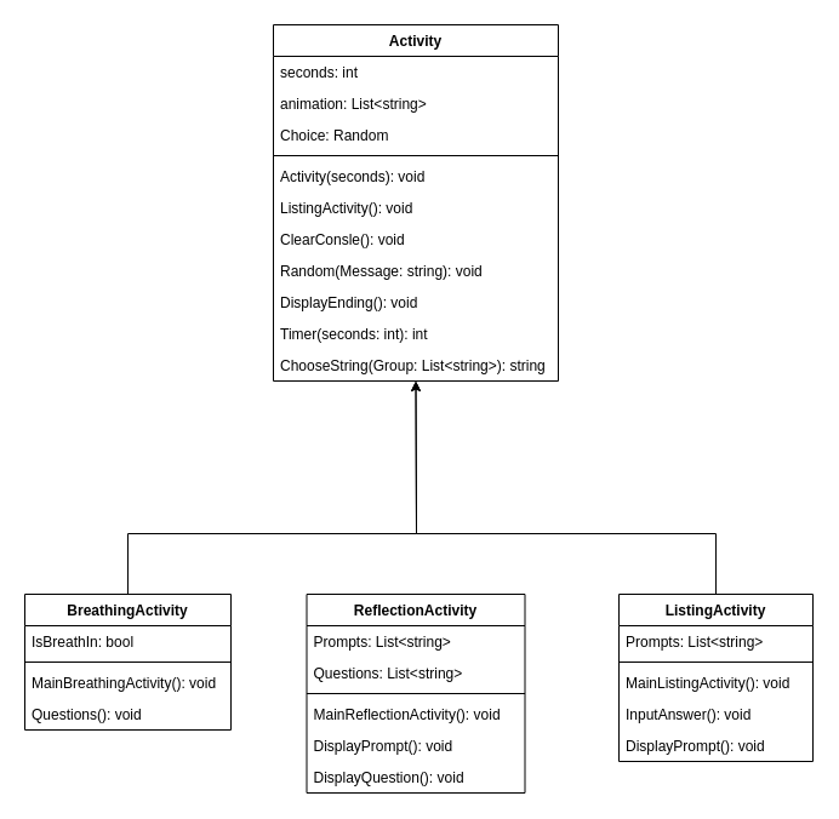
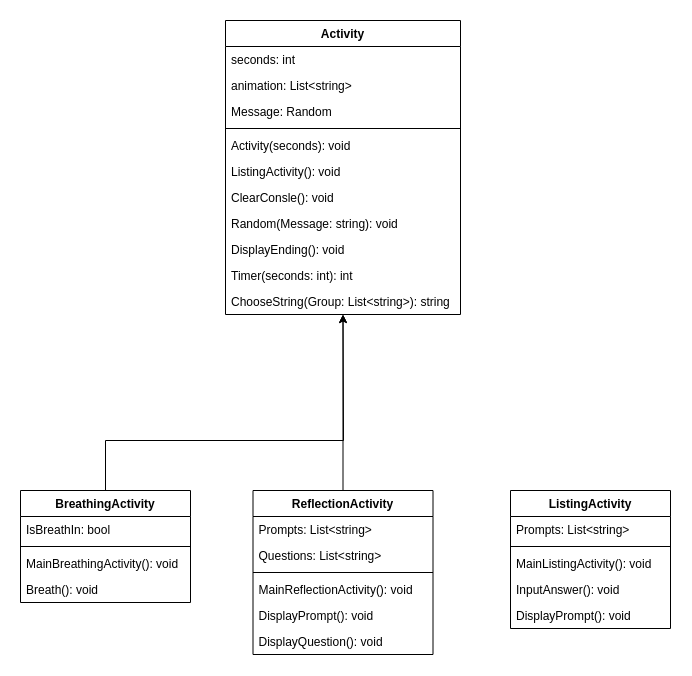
  <mxCell id="0" />
  <mxCell id="1" parent="0" />
  <mxCell id="2" value="ReflectionActivity" style="swimlane;fontStyle=1;align=center;verticalAlign=top;childLayout=stackLayout;horizontal=1;startSize=26;horizontalStack=0;resizeParent=1;resizeParentMax=0;resizeLast=0;collapsible=1;marginBottom=0;" parent="1" vertex="1"><mxGeometry x="252.5" y="490" width="180" height="164" as="geometry" /></mxCell>
  <mxCell id="3" value="Prompts: List&lt;string&gt;" style="text;strokeColor=none;fillColor=none;align=left;verticalAlign=top;spacingLeft=4;spacingRight=4;overflow=hidden;rotatable=0;points=[[0,0.5],[1,0.5]];portConstraint=eastwest;" parent="2" vertex="1"><mxGeometry y="26" width="180" height="26" as="geometry" /></mxCell>
  <mxCell id="4" value="Questions: List&lt;string&gt;" style="text;strokeColor=none;fillColor=none;align=left;verticalAlign=top;spacingLeft=4;spacingRight=4;overflow=hidden;rotatable=0;points=[[0,0.5],[1,0.5]];portConstraint=eastwest;" parent="2" vertex="1"><mxGeometry y="52" width="180" height="26" as="geometry" /></mxCell>
  <mxCell id="5" value="" style="line;strokeWidth=1;fillColor=none;align=left;verticalAlign=middle;spacingTop=-1;spacingLeft=3;spacingRight=3;rotatable=0;labelPosition=right;points=[];portConstraint=eastwest;strokeColor=inherit;" parent="2" vertex="1"><mxGeometry y="78" width="180" height="8" as="geometry" /></mxCell>
  <mxCell id="6" value="MainReflectionActivity(): void" style="text;strokeColor=none;fillColor=none;align=left;verticalAlign=top;spacingLeft=4;spacingRight=4;overflow=hidden;rotatable=0;points=[[0,0.5],[1,0.5]];portConstraint=eastwest;" parent="2" vertex="1"><mxGeometry y="86" width="180" height="26" as="geometry" /></mxCell>
  <mxCell id="7" value="DisplayPrompt(): void" style="text;strokeColor=none;fillColor=none;align=left;verticalAlign=top;spacingLeft=4;spacingRight=4;overflow=hidden;rotatable=0;points=[[0,0.5],[1,0.5]];portConstraint=eastwest;" parent="2" vertex="1"><mxGeometry y="112" width="180" height="26" as="geometry" /></mxCell>
  <mxCell id="8" value="DisplayQuestion(): void" style="text;strokeColor=none;fillColor=none;align=left;verticalAlign=top;spacingLeft=4;spacingRight=4;overflow=hidden;rotatable=0;points=[[0,0.5],[1,0.5]];portConstraint=eastwest;" parent="2" vertex="1"><mxGeometry y="138" width="180" height="26" as="geometry" /></mxCell>
  <mxCell id="9" value="ListingActivity" style="swimlane;fontStyle=1;align=center;verticalAlign=top;childLayout=stackLayout;horizontal=1;startSize=26;horizontalStack=0;resizeParent=1;resizeParentMax=0;resizeLast=0;collapsible=1;marginBottom=0;" parent="1" vertex="1"><mxGeometry x="510" y="490" width="160" height="138" as="geometry" /></mxCell>
  <mxCell id="10" value="Prompts: List&lt;string&gt;" style="text;strokeColor=none;fillColor=none;align=left;verticalAlign=top;spacingLeft=4;spacingRight=4;overflow=hidden;rotatable=0;points=[[0,0.5],[1,0.5]];portConstraint=eastwest;" parent="9" vertex="1"><mxGeometry y="26" width="160" height="26" as="geometry" /></mxCell>
  <mxCell id="11" value="" style="line;strokeWidth=1;fillColor=none;align=left;verticalAlign=middle;spacingTop=-1;spacingLeft=3;spacingRight=3;rotatable=0;labelPosition=right;points=[];portConstraint=eastwest;strokeColor=inherit;" parent="9" vertex="1"><mxGeometry y="52" width="160" height="8" as="geometry" /></mxCell>
  <mxCell id="12" value="MainListingActivity(): void" style="text;strokeColor=none;fillColor=none;align=left;verticalAlign=top;spacingLeft=4;spacingRight=4;overflow=hidden;rotatable=0;points=[[0,0.5],[1,0.5]];portConstraint=eastwest;" parent="9" vertex="1"><mxGeometry y="60" width="160" height="26" as="geometry" /></mxCell>
  <mxCell id="13" value="InputAnswer(): void" style="text;strokeColor=none;fillColor=none;align=left;verticalAlign=top;spacingLeft=4;spacingRight=4;overflow=hidden;rotatable=0;points=[[0,0.5],[1,0.5]];portConstraint=eastwest;" parent="9" vertex="1"><mxGeometry y="86" width="160" height="26" as="geometry" /></mxCell>
  <mxCell id="14" value="DisplayPrompt(): void" style="text;strokeColor=none;fillColor=none;align=left;verticalAlign=top;spacingLeft=4;spacingRight=4;overflow=hidden;rotatable=0;points=[[0,0.5],[1,0.5]];portConstraint=eastwest;" parent="9" vertex="1"><mxGeometry y="112" width="160" height="26" as="geometry" /></mxCell>
  <mxCell id="15" value="BreathingActivity" style="swimlane;fontStyle=1;align=center;verticalAlign=top;childLayout=stackLayout;horizontal=1;startSize=26;horizontalStack=0;resizeParent=1;resizeParentMax=0;resizeLast=0;collapsible=1;marginBottom=0;" parent="1" vertex="1"><mxGeometry x="20" y="490" width="170" height="112" as="geometry" /></mxCell>
  <mxCell id="16" value="IsBreathIn: bool" style="text;strokeColor=none;fillColor=none;align=left;verticalAlign=top;spacingLeft=4;spacingRight=4;overflow=hidden;rotatable=0;points=[[0,0.5],[1,0.5]];portConstraint=eastwest;" parent="15" vertex="1"><mxGeometry y="26" width="170" height="26" as="geometry" /></mxCell>
  <mxCell id="17" value="" style="line;strokeWidth=1;fillColor=none;align=left;verticalAlign=middle;spacingTop=-1;spacingLeft=3;spacingRight=3;rotatable=0;labelPosition=right;points=[];portConstraint=eastwest;strokeColor=inherit;" parent="15" vertex="1"><mxGeometry y="52" width="170" height="8" as="geometry" /></mxCell>
  <mxCell id="18" value="MainBreathingActivity(): void" style="text;strokeColor=none;fillColor=none;align=left;verticalAlign=top;spacingLeft=4;spacingRight=4;overflow=hidden;rotatable=0;points=[[0,0.5],[1,0.5]];portConstraint=eastwest;" parent="15" vertex="1"><mxGeometry y="60" width="170" height="26" as="geometry" /></mxCell>
- <mxCell id="19" value="Questions(): void" style="text;strokeColor=none;fillColor=none;align=left;verticalAlign=top;spacingLeft=4;spacingRight=4;overflow=hidden;rotatable=0;points=[[0,0.5],[1,0.5]];portConstraint=eastwest;" parent="15" vertex="1"><mxGeometry y="86" width="170" height="26" as="geometry" /></mxCell>
+ <mxCell id="19" value="Breath(): void" style="text;strokeColor=none;fillColor=none;align=left;verticalAlign=top;spacingLeft=4;spacingRight=4;overflow=hidden;rotatable=0;points=[[0,0.5],[1,0.5]];portConstraint=eastwest;" parent="15" vertex="1"><mxGeometry y="86" width="170" height="26" as="geometry" /></mxCell>
  <mxCell id="20" value="Activity" style="swimlane;fontStyle=1;align=center;verticalAlign=top;childLayout=stackLayout;horizontal=1;startSize=26;horizontalStack=0;resizeParent=1;resizeParentMax=0;resizeLast=0;collapsible=1;marginBottom=0;" parent="1" vertex="1"><mxGeometry x="225" y="20" width="235" height="294" as="geometry"><mxRectangle x="345" y="40" width="80" height="30" as="alternateBounds" /></mxGeometry></mxCell>
  <mxCell id="21" value="seconds: int" style="text;strokeColor=none;fillColor=none;align=left;verticalAlign=top;spacingLeft=4;spacingRight=4;overflow=hidden;rotatable=0;points=[[0,0.5],[1,0.5]];portConstraint=eastwest;" parent="20" vertex="1"><mxGeometry y="26" width="235" height="26" as="geometry" /></mxCell>
  <mxCell id="22" value="animation: List&lt;string&gt;" style="text;strokeColor=none;fillColor=none;align=left;verticalAlign=top;spacingLeft=4;spacingRight=4;overflow=hidden;rotatable=0;points=[[0,0.5],[1,0.5]];portConstraint=eastwest;" parent="20" vertex="1"><mxGeometry y="52" width="235" height="26" as="geometry" /></mxCell>
- <mxCell id="23" value="Choice: Random" style="text;strokeColor=none;fillColor=none;align=left;verticalAlign=top;spacingLeft=4;spacingRight=4;overflow=hidden;rotatable=0;points=[[0,0.5],[1,0.5]];portConstraint=eastwest;" parent="20" vertex="1"><mxGeometry y="78" width="235" height="26" as="geometry" /></mxCell>
+ <mxCell id="23" value="Message: Random" style="text;strokeColor=none;fillColor=none;align=left;verticalAlign=top;spacingLeft=4;spacingRight=4;overflow=hidden;rotatable=0;points=[[0,0.5],[1,0.5]];portConstraint=eastwest;" parent="20" vertex="1"><mxGeometry y="78" width="235" height="26" as="geometry" /></mxCell>
  <mxCell id="24" value="" style="line;strokeWidth=1;fillColor=none;align=left;verticalAlign=middle;spacingTop=-1;spacingLeft=3;spacingRight=3;rotatable=0;labelPosition=right;points=[];portConstraint=eastwest;strokeColor=inherit;" parent="20" vertex="1"><mxGeometry y="104" width="235" height="8" as="geometry" /></mxCell>
  <mxCell id="25" value="Activity(seconds): void" style="text;strokeColor=none;fillColor=none;align=left;verticalAlign=top;spacingLeft=4;spacingRight=4;overflow=hidden;rotatable=0;points=[[0,0.5],[1,0.5]];portConstraint=eastwest;" parent="20" vertex="1"><mxGeometry y="112" width="235" height="26" as="geometry" /></mxCell>
  <mxCell id="26" value="ListingActivity(): void" style="text;strokeColor=none;fillColor=none;align=left;verticalAlign=top;spacingLeft=4;spacingRight=4;overflow=hidden;rotatable=0;points=[[0,0.5],[1,0.5]];portConstraint=eastwest;" parent="20" vertex="1"><mxGeometry y="138" width="235" height="26" as="geometry" /></mxCell>
  <mxCell id="27" value="ClearConsle(): void" style="text;strokeColor=none;fillColor=none;align=left;verticalAlign=top;spacingLeft=4;spacingRight=4;overflow=hidden;rotatable=0;points=[[0,0.5],[1,0.5]];portConstraint=eastwest;" parent="20" vertex="1"><mxGeometry y="164" width="235" height="26" as="geometry" /></mxCell>
  <mxCell id="28" value="Random(Message: string): void" style="text;strokeColor=none;fillColor=none;align=left;verticalAlign=top;spacingLeft=4;spacingRight=4;overflow=hidden;rotatable=0;points=[[0,0.5],[1,0.5]];portConstraint=eastwest;" parent="20" vertex="1"><mxGeometry y="190" width="235" height="26" as="geometry" /></mxCell>
  <mxCell id="29" value="DisplayEnding(): void" style="text;strokeColor=none;fillColor=none;align=left;verticalAlign=top;spacingLeft=4;spacingRight=4;overflow=hidden;rotatable=0;points=[[0,0.5],[1,0.5]];portConstraint=eastwest;" parent="20" vertex="1"><mxGeometry y="216" width="235" height="26" as="geometry" /></mxCell>
  <mxCell id="30" value="Timer(seconds: int): int" style="text;strokeColor=none;fillColor=none;align=left;verticalAlign=top;spacingLeft=4;spacingRight=4;overflow=hidden;rotatable=0;points=[[0,0.5],[1,0.5]];portConstraint=eastwest;" parent="20" vertex="1"><mxGeometry y="242" width="235" height="26" as="geometry" /></mxCell>
  <mxCell id="31" value="ChooseString(Group: List&lt;string&gt;): string" style="text;strokeColor=none;fillColor=none;align=left;verticalAlign=top;spacingLeft=4;spacingRight=4;overflow=hidden;rotatable=0;points=[[0,0.5],[1,0.5]];portConstraint=eastwest;" parent="20" vertex="1"><mxGeometry y="268" width="235" height="26" as="geometry" /></mxCell>
- <mxCell id="32" value="" style="endArrow=classic;html=1;rounded=0;entryX=0.5;entryY=1;entryDx=0;entryDy=0;exitX=0.5;exitY=0;exitDx=0;exitDy=0;" parent="1" source="9" target="20" edge="1"><mxGeometry width="50" height="50" relative="1" as="geometry"><mxPoint x="290" y="410" as="sourcePoint" /><mxPoint x="340" y="360" as="targetPoint" /><Array as="points"><mxPoint x="590" y="440" /><mxPoint x="343" y="440" /></Array></mxGeometry></mxCell>
+ <mxCell id="33" value="" style="endArrow=classic;html=1;rounded=0;exitX=0.5;exitY=0;exitDx=0;exitDy=0;entryX=0.5;entryY=1;entryDx=0;entryDy=0;" parent="1" source="2" target="20" edge="1"><mxGeometry width="50" height="50" relative="1" as="geometry"><mxPoint x="290" y="410" as="sourcePoint" /><mxPoint x="390" y="400" as="targetPoint" /></mxGeometry></mxCell>
  <mxCell id="34" value="" style="endArrow=classic;html=1;rounded=0;exitX=0.5;exitY=0;exitDx=0;exitDy=0;entryX=0.5;entryY=1;entryDx=0;entryDy=0;" parent="1" source="15" target="20" edge="1"><mxGeometry width="50" height="50" relative="1" as="geometry"><mxPoint x="290" y="410" as="sourcePoint" /><mxPoint x="200" y="360" as="targetPoint" /><Array as="points"><mxPoint x="105" y="440" /><mxPoint x="343" y="440" /></Array></mxGeometry></mxCell>
